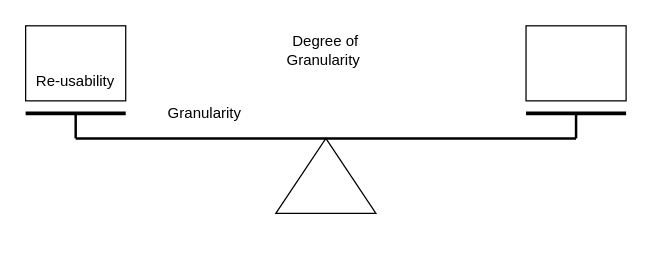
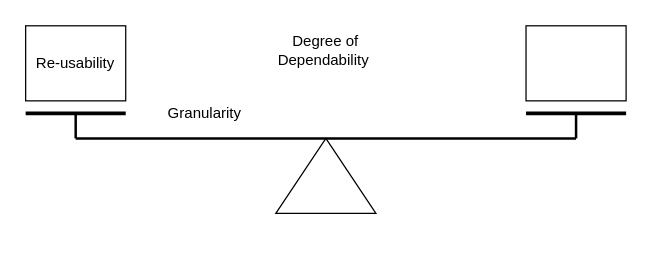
  <mxCell id="0" />
  <mxCell id="1" parent="0" />
  <mxCell id="2" value="" style="triangle;whiteSpace=wrap;html=1;rotation=-90;fillColor=none;" vertex="1" parent="1"><mxGeometry x="230" y="100" width="60" height="80" as="geometry" /></mxCell>
  <mxCell id="3" value="" style="endArrow=none;html=1;strokeWidth=2;" edge="1" parent="1"><mxGeometry width="50" height="50" relative="1" as="geometry"><mxPoint x="60" y="110" as="sourcePoint" /><mxPoint x="460" y="110" as="targetPoint" /></mxGeometry></mxCell>
  <mxCell id="4" value="" style="endArrow=none;html=1;strokeWidth=2;" edge="1" parent="1"><mxGeometry width="50" height="50" relative="1" as="geometry"><mxPoint x="60" y="90" as="sourcePoint" /><mxPoint x="60" y="110" as="targetPoint" /></mxGeometry></mxCell>
  <mxCell id="5" value="" style="endArrow=none;html=1;strokeWidth=2;" edge="1" parent="1"><mxGeometry width="50" height="50" relative="1" as="geometry"><mxPoint x="460" y="110" as="sourcePoint" /><mxPoint x="460" y="90" as="targetPoint" /></mxGeometry></mxCell>
  <mxCell id="6" value="" style="endArrow=none;html=1;strokeWidth=3;" edge="1" parent="1"><mxGeometry width="50" height="50" relative="1" as="geometry"><mxPoint x="100" y="90" as="sourcePoint" /><mxPoint x="20" y="90" as="targetPoint" /></mxGeometry></mxCell>
  <mxCell id="7" value="" style="endArrow=none;html=1;strokeWidth=3;" edge="1" parent="1"><mxGeometry width="50" height="50" relative="1" as="geometry"><mxPoint x="500" y="90" as="sourcePoint" /><mxPoint x="420" y="90" as="targetPoint" /></mxGeometry></mxCell>
  <mxCell id="8" value="" style="rounded=0;whiteSpace=wrap;html=1;fillColor=none;" vertex="1" parent="1"><mxGeometry x="20" y="20" width="80" height="60" as="geometry" /></mxCell>
  <mxCell id="9" value="" style="rounded=0;whiteSpace=wrap;html=1;fillColor=none;" vertex="1" parent="1"><mxGeometry x="420" y="20" width="80" height="60" as="geometry" /></mxCell>
- <mxCell id="10" value="&lt;font style=&quot;font-size: 12px&quot;&gt;Re-usability&lt;/font&gt;" style="text;html=1;strokeColor=none;fillColor=none;align=center;verticalAlign=middle;whiteSpace=wrap;rounded=0;" vertex="1" parent="1"><mxGeometry x="25" y="55" width="70" height="20" as="geometry" /></mxCell>
+ <mxCell id="10" value="&lt;font style=&quot;font-size: 12px&quot;&gt;Re-usability&lt;/font&gt;" style="text;html=1;strokeColor=none;fillColor=none;align=center;verticalAlign=middle;whiteSpace=wrap;rounded=0;" vertex="1" parent="1"><mxGeometry x="25" y="40" width="70" height="20" as="geometry" /></mxCell>
  <mxCell id="11" value="Granularity&amp;nbsp;" style="text;html=1;strokeColor=none;fillColor=none;align=center;verticalAlign=middle;whiteSpace=wrap;rounded=0;" vertex="1" parent="1"><mxGeometry x="125" y="80" width="80" height="20" as="geometry" /></mxCell>
- <mxCell id="12" value="Degree of Granularity&amp;nbsp;" style="text;html=1;strokeColor=none;fillColor=none;align=center;verticalAlign=middle;whiteSpace=wrap;rounded=0;" vertex="1" parent="1"><mxGeometry x="220" y="30" width="80" height="20" as="geometry" /></mxCell>
+ <mxCell id="12" value="Degree of Dependability&amp;nbsp;" style="text;html=1;strokeColor=none;fillColor=none;align=center;verticalAlign=middle;whiteSpace=wrap;rounded=0;" vertex="1" parent="1"><mxGeometry x="220" y="30" width="80" height="20" as="geometry" /></mxCell>
